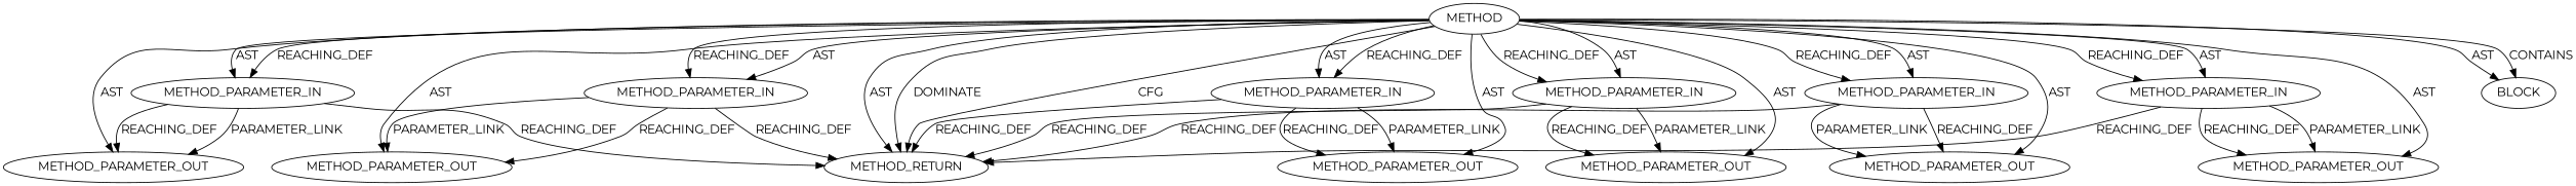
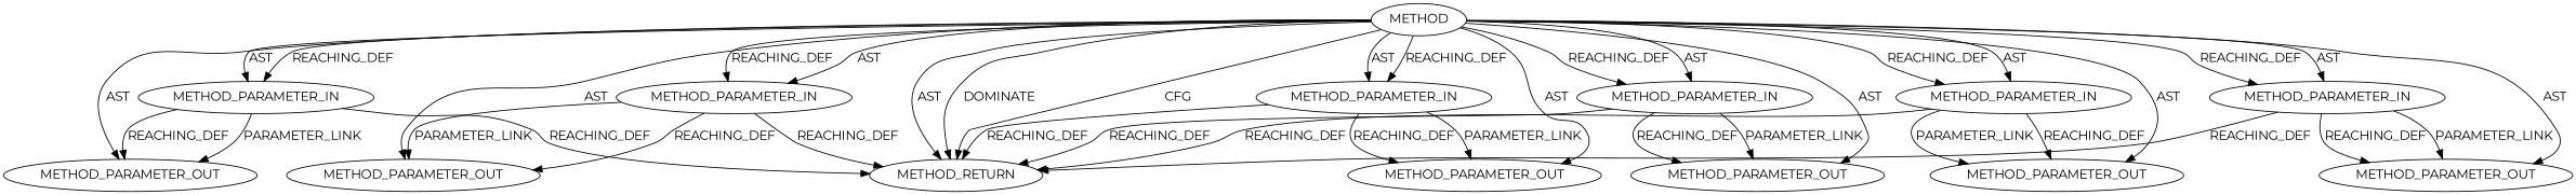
  digraph {
    fontname=Montserrat
    node [CODE=p1 EVALUATION_STRATEGY=BY_VALUE IS_VARIADIC=false ORDER=1 TYPE_FULL_NAME=ANY fontname=Montserrat]
    edge [fontname=Montserrat]
    n1 [INDEX=1 NAME=p1 label=METHOD_PARAMETER_IN]
    n2 [CODE=RET ORDER=2 label=METHOD_RETURN IS_VARIADIC=""]
    n3 [INDEX=1 NAME=p1 label=METHOD_PARAMETER_OUT]
    n4 [CODE=p5 INDEX=5 NAME=p5 ORDER=5 label=METHOD_PARAMETER_IN]
    n5 [CODE=p5 INDEX=5 NAME=p5 ORDER=5 label=METHOD_PARAMETER_OUT]
    n6 [AST_PARENT_FULL_NAME="<global>" AST_PARENT_TYPE=NAMESPACE_BLOCK CODE="<empty>" FILENAME="<empty>" FULL_NAME="s-> ctx->next_proto_select_cb" IS_EXTERNAL=true NAME="s-> ctx->next_proto_select_cb" ORDER=0 label=METHOD EVALUATION_STRATEGY="" IS_VARIADIC="" TYPE_FULL_NAME=""]
    n7 [CODE=p2 INDEX=2 NAME=p2 ORDER=2 label=METHOD_PARAMETER_OUT]
    n8 [CODE=p2 INDEX=2 NAME=p2 ORDER=2 label=METHOD_PARAMETER_IN]
    n9 [CODE=p6 INDEX=6 NAME=p6 ORDER=6 label=METHOD_PARAMETER_OUT]
    n10 [CODE=p4 INDEX=4 NAME=p4 ORDER=4 label=METHOD_PARAMETER_IN]
    n11 [CODE=p4 INDEX=4 NAME=p4 ORDER=4 label=METHOD_PARAMETER_OUT]
    n12 [CODE=p3 INDEX=3 NAME=p3 ORDER=3 label=METHOD_PARAMETER_IN]
    n13 [CODE=p3 INDEX=3 NAME=p3 ORDER=3 label=METHOD_PARAMETER_OUT]
    n14 [CODE=p6 INDEX=6 NAME=p6 ORDER=6 label=METHOD_PARAMETER_IN]
-   n15 [ARGUMENT_INDEX=1 CODE="<empty>" label=BLOCK EVALUATION_STRATEGY="" IS_VARIADIC=""]
    n1 -> n2 [VARIABLE=p1 label=REACHING_DEF]
    n1 -> n3 [label=PARAMETER_LINK]
    n1 -> n3 [VARIABLE=p1 label=REACHING_DEF]
    n4 -> n2 [VARIABLE=p5 label=REACHING_DEF]
    n4 -> n5 [label=PARAMETER_LINK]
    n4 -> n5 [VARIABLE=p5 label=REACHING_DEF]
    n6 -> n1 [label=REACHING_DEF]
    n6 -> n1 [label=AST]
    n6 -> n2 [label=DOMINATE]
    n6 -> n2 [label=CFG]
    n6 -> n2 [label=AST]
    n6 -> n3 [label=AST]
    n6 -> n4 [label=AST]
    n6 -> n4 [label=REACHING_DEF]
    n6 -> n5 [label=AST]
    n6 -> n7 [label=AST]
    n6 -> n8 [label=REACHING_DEF]
    n6 -> n8 [label=AST]
    n6 -> n9 [label=AST]
    n6 -> n10 [label=AST]
    n6 -> n10 [label=REACHING_DEF]
    n6 -> n11 [label=AST]
    n6 -> n12 [label=AST]
    n6 -> n12 [label=REACHING_DEF]
    n6 -> n13 [label=AST]
    n6 -> n14 [label=AST]
    n6 -> n14 [label=REACHING_DEF]
-   n6 -> n15 [label=CONTAINS]
-   n6 -> n15 [label=AST]
    n8 -> n2 [VARIABLE=p2 label=REACHING_DEF]
    n8 -> n7 [VARIABLE=p2 label=REACHING_DEF]
    n8 -> n7 [label=PARAMETER_LINK]
    n10 -> n2 [VARIABLE=p4 label=REACHING_DEF]
    n10 -> n11 [VARIABLE=p4 label=REACHING_DEF]
    n10 -> n11 [label=PARAMETER_LINK]
    n12 -> n2 [VARIABLE=p3 label=REACHING_DEF]
    n12 -> n13 [VARIABLE=p3 label=REACHING_DEF]
    n12 -> n13 [label=PARAMETER_LINK]
    n14 -> n2 [VARIABLE=p6 label=REACHING_DEF]
    n14 -> n9 [VARIABLE=p6 label=REACHING_DEF]
    n14 -> n9 [label=PARAMETER_LINK]
  }
